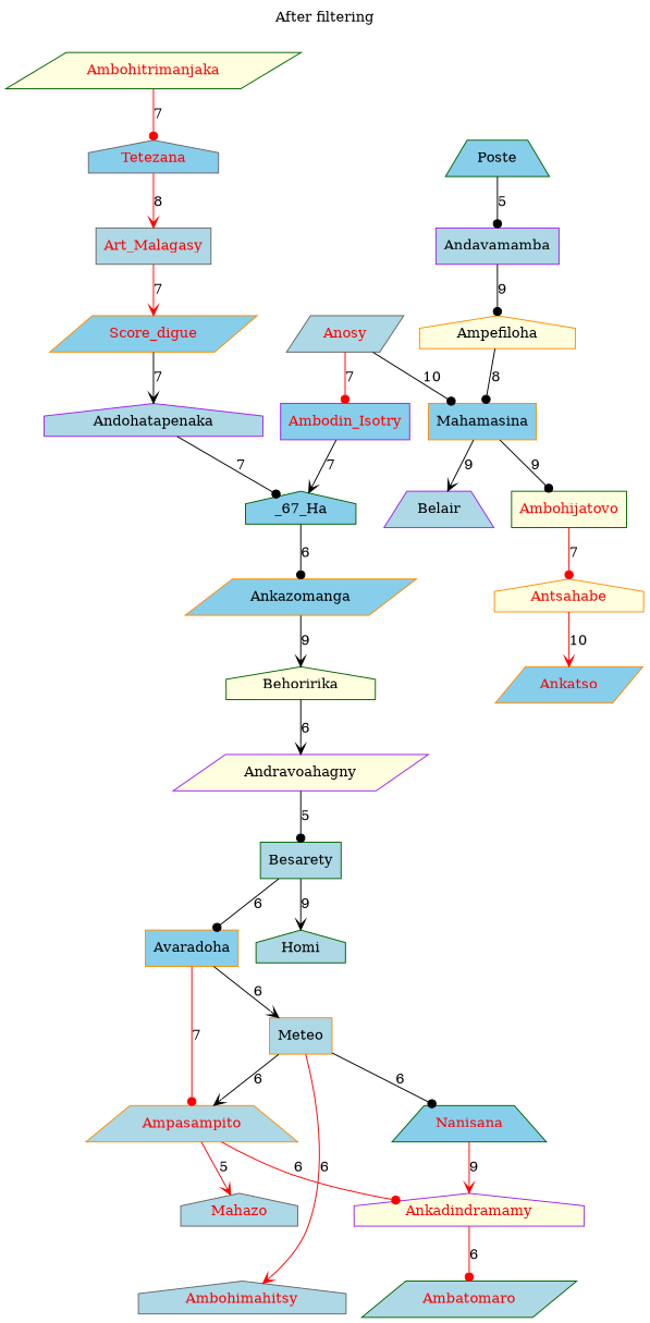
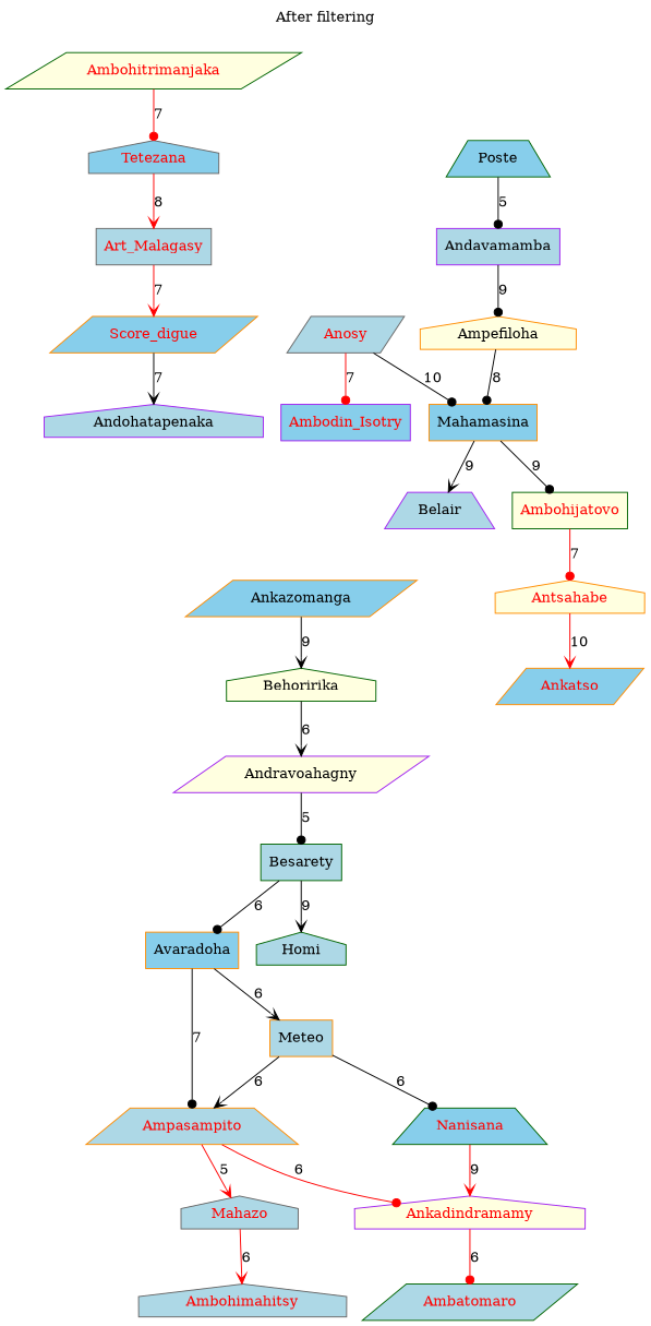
  digraph {
    label="After filtering"
    labelloc=t
    node [color=darkgreen fillcolor=lightblue fontcolor=red shape=house style=filled]
    edge [arrowhead=dot weight=6]
    Ambodin_Isotry [color=purple fillcolor=skyblue shape=box]
-   _67_Ha [fillcolor=skyblue fontcolor=""]
    Ankazomanga [color=darkorange fillcolor=skyblue shape=parallelogram fontcolor=""]
    Poste [fillcolor=skyblue shape=trapezium fontcolor=""]
    Andavamamba [color=purple shape=box fontcolor=""]
    Behoririka [fillcolor=lightyellow fontcolor=""]
    Art_Malagasy [color=gray40 shape=box]
    Score_digue [color=darkorange fillcolor=skyblue shape=parallelogram]
    Andohatapenaka [color=purple fontcolor=""]
    Antsahabe [color=darkorange fillcolor=lightyellow]
    Ankatso [color=darkorange fillcolor=skyblue shape=parallelogram]
    Ampefiloha [color=darkorange fillcolor=lightyellow fontcolor=""]
    Mahamasina [color=darkorange fillcolor=skyblue shape=box fontcolor=""]
    Belair [color=purple shape=trapezium fontcolor=""]
    Ambohijatovo [fillcolor=lightyellow shape=box]
    Ampasampito [color=darkorange shape=trapezium]
    Mahazo [color=gray40]
    Ankadindramamy [color=purple fillcolor=lightyellow]
    Meteo [color=darkorange shape=box fontcolor=""]
    Nanisana [fillcolor=skyblue shape=trapezium]
    Ambohimahitsy [color=gray40]
    Ambatomaro [shape=parallelogram]
    Besarety [shape=box fontcolor=""]
    Avaradoha [color=darkorange fillcolor=skyblue shape=box fontcolor=""]
    Homi [fontcolor=""]
    Andravoahagny [color=purple fillcolor=lightyellow shape=parallelogram fontcolor=""]
    Ambohitrimanjaka [fillcolor=lightyellow shape=parallelogram]
    Tetezana [color=gray40 fillcolor=skyblue]
    Anosy [color=gray40 shape=parallelogram]
-   Ambodin_Isotry -> _67_Ha [arrowhead=vee label=7 weight=7]
-   _67_Ha -> Ankazomanga [label=6]
    Ankazomanga -> Behoririka [arrowhead=vee label=9 weight=9]
    Poste -> Andavamamba [label=5 weight=5]
    Andavamamba -> Ampefiloha [label=9 weight=9]
    Behoririka -> Andravoahagny [arrowhead=vee label=6]
    Art_Malagasy -> Score_digue [arrowhead=vee color=red label=7 weight=7]
    Score_digue -> Andohatapenaka [arrowhead=vee label=7 weight=7]
-   Andohatapenaka -> _67_Ha [label=7 weight=7]
    Antsahabe -> Ankatso [arrowhead=vee color=red label=10 weight=10]
    Ampefiloha -> Mahamasina [label=8 weight=8]
    Mahamasina -> Belair [arrowhead=vee label=9 weight=9]
    Mahamasina -> Ambohijatovo [label=9 weight=9]
    Ambohijatovo -> Antsahabe [color=red label=7 weight=7]
    Ampasampito -> Mahazo [arrowhead=vee color=red label=5 weight=5]
    Ampasampito -> Ankadindramamy [color=red label=6]
-   Meteo -> Ambohimahitsy [arrowhead=vee color=red label=6]
+   Mahazo -> Ambohimahitsy [arrowhead=vee color=red label=6]
    Ankadindramamy -> Ambatomaro [color=red label=6]
    Meteo -> Ampasampito [arrowhead=vee label=6]
    Meteo -> Nanisana [label=6]
    Nanisana -> Ankadindramamy [arrowhead=vee color=red label=9 weight=9]
    Besarety -> Avaradoha [label=6]
    Besarety -> Homi [arrowhead=vee label=9 weight=9]
-   Avaradoha -> Ampasampito [label=7 weight=7 color=red]
+   Avaradoha -> Ampasampito [label=7 weight=7]
    Avaradoha -> Meteo [arrowhead=vee label=6]
    Andravoahagny -> Besarety [label=5 weight=5]
    Ambohitrimanjaka -> Tetezana [color=red label=7 weight=7]
    Tetezana -> Art_Malagasy [arrowhead=vee color=red label=8 weight=8]
    Anosy -> Ambodin_Isotry [color=red label=7 weight=7]
    Anosy -> Mahamasina [label=10 weight=10]
  }
